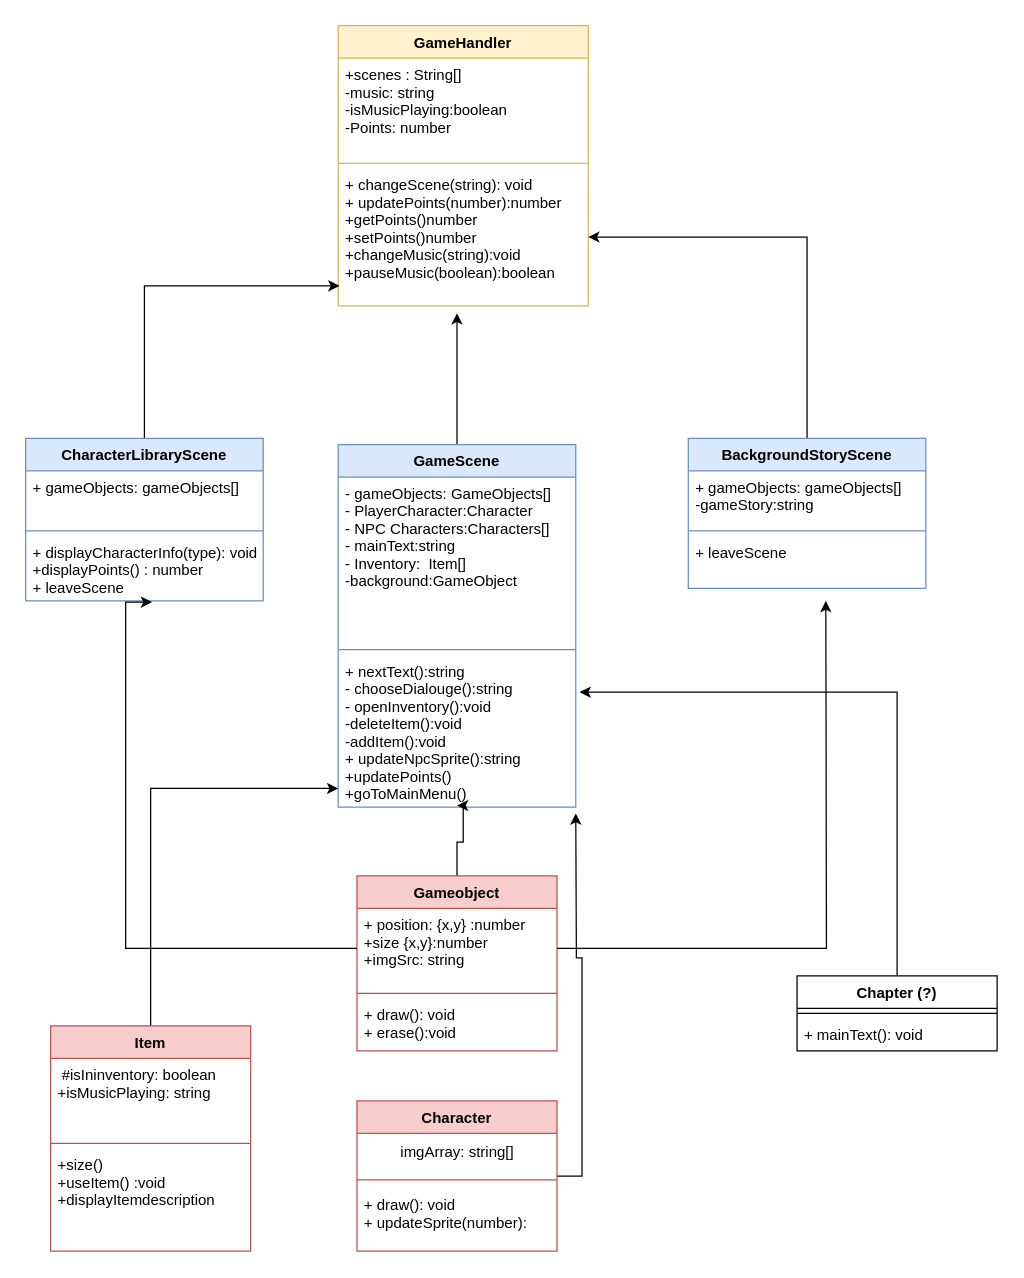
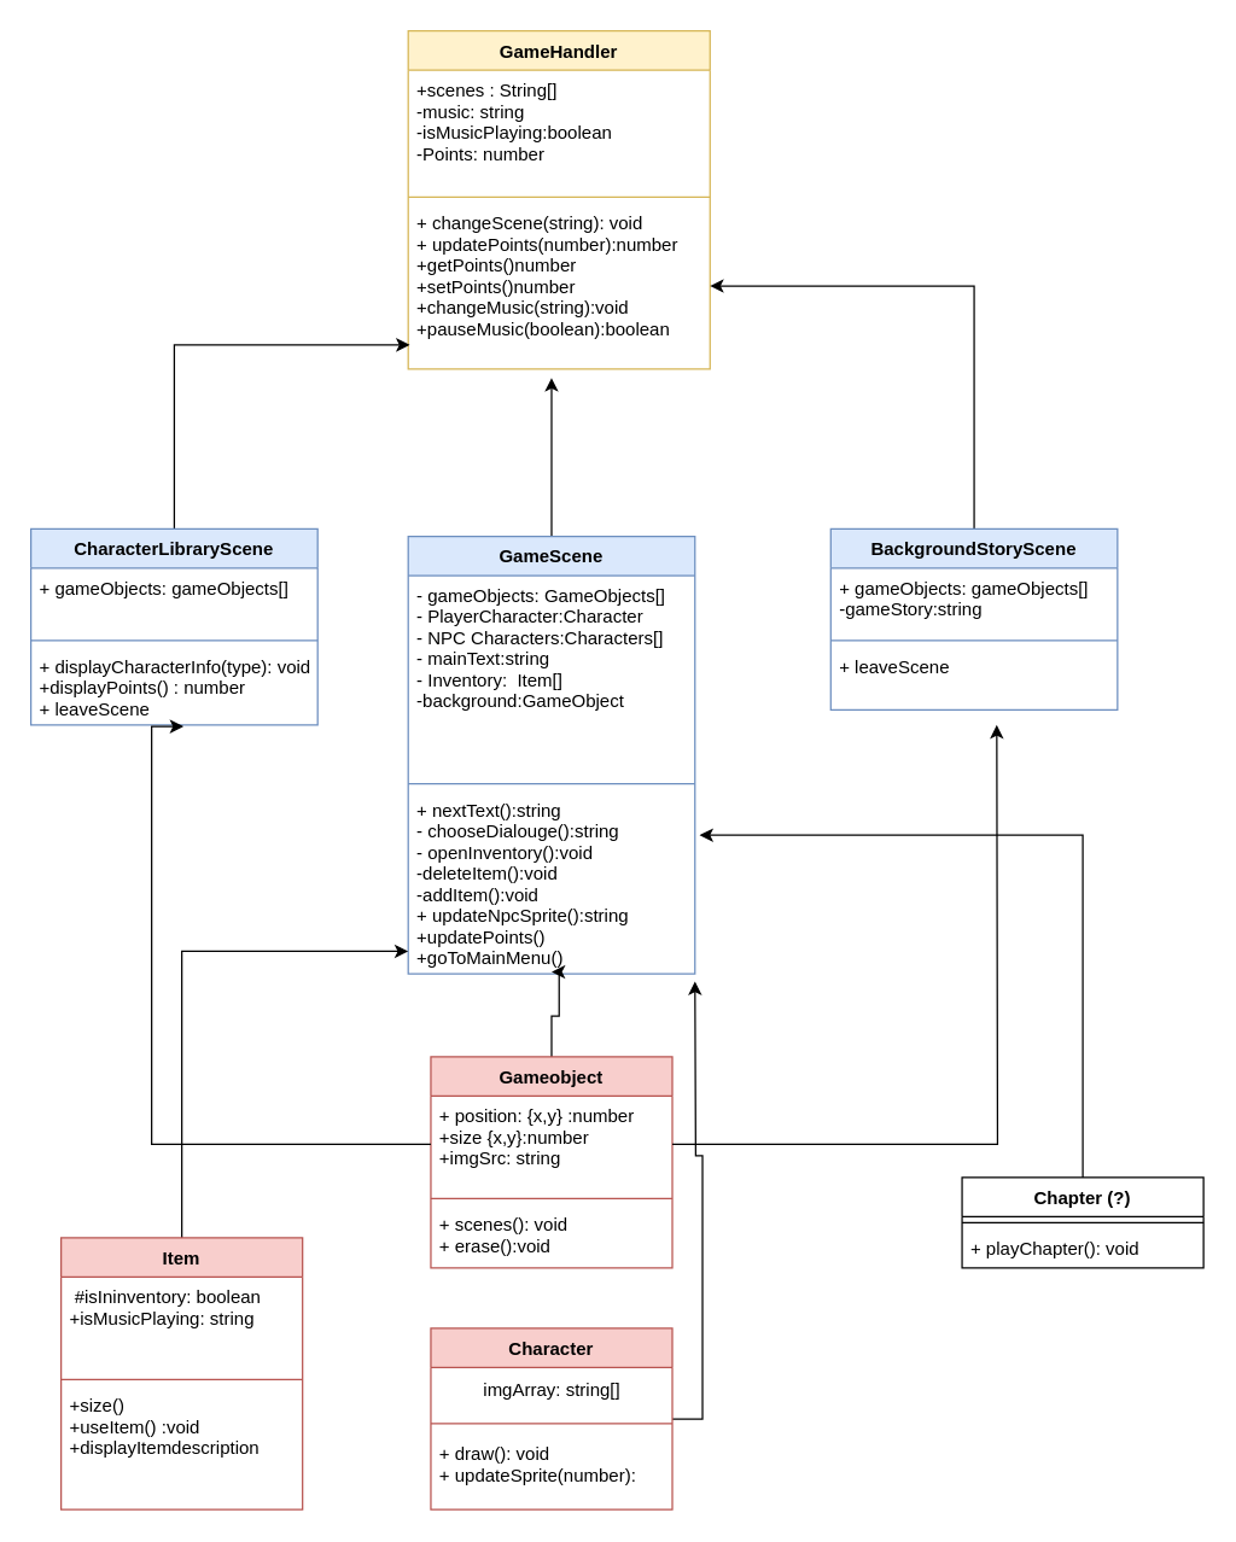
  <mxCell id="0" />
  <mxCell id="1" parent="0" />
  <mxCell id="2" value="GameHandler" style="swimlane;fontStyle=1;align=center;verticalAlign=top;childLayout=stackLayout;horizontal=1;startSize=26;horizontalStack=0;resizeParent=1;resizeParentMax=0;resizeLast=0;collapsible=1;marginBottom=0;fillColor=#fff2cc;strokeColor=#d6b656;" parent="1" vertex="1"><mxGeometry x="270" y="20" width="200" height="224" as="geometry" /></mxCell>
  <mxCell id="3" value="+scenes : String[]&#10;-music: string&#10;-isMusicPlaying:boolean&#10;-Points: number&#10;&#10;&#10;" style="text;strokeColor=none;fillColor=none;align=left;verticalAlign=top;spacingLeft=4;spacingRight=4;overflow=hidden;rotatable=0;points=[[0,0.5],[1,0.5]];portConstraint=eastwest;" parent="2" vertex="1"><mxGeometry y="26" width="200" height="80" as="geometry" /></mxCell>
  <mxCell id="4" value="" style="line;strokeWidth=1;fillColor=none;align=left;verticalAlign=middle;spacingTop=-1;spacingLeft=3;spacingRight=3;rotatable=0;labelPosition=right;points=[];portConstraint=eastwest;strokeColor=inherit;" parent="2" vertex="1"><mxGeometry y="106" width="200" height="8" as="geometry" /></mxCell>
  <mxCell id="5" value="+ changeScene(string): void&#10;+ updatePoints(number):number&#10;+getPoints()number&#10;+setPoints()number&#10;+changeMusic(string):void&#10;+pauseMusic(boolean):boolean&#10;&#10;&#10;&#10;" style="text;strokeColor=none;fillColor=none;align=left;verticalAlign=top;spacingLeft=4;spacingRight=4;overflow=hidden;rotatable=0;points=[[0,0.5],[1,0.5]];portConstraint=eastwest;" parent="2" vertex="1"><mxGeometry y="114" width="200" height="110" as="geometry" /></mxCell>
  <mxCell id="6" style="edgeStyle=orthogonalEdgeStyle;rounded=0;orthogonalLoop=1;jettySize=auto;html=1;entryX=0.005;entryY=0.855;entryDx=0;entryDy=0;entryPerimeter=0;" edge="1" parent="1" source="7" target="5"><mxGeometry relative="1" as="geometry" /></mxCell>
  <mxCell id="7" value="CharacterLibraryScene" style="swimlane;fontStyle=1;align=center;verticalAlign=top;childLayout=stackLayout;horizontal=1;startSize=26;horizontalStack=0;resizeParent=1;resizeParentMax=0;resizeLast=0;collapsible=1;marginBottom=0;fillColor=#dae8fc;strokeColor=#6c8ebf;" vertex="1" parent="1"><mxGeometry x="20" y="350" width="190" height="130" as="geometry"><mxRectangle x="50" y="400" width="140" height="30" as="alternateBounds" /></mxGeometry></mxCell>
  <mxCell id="8" value="+ gameObjects: gameObjects[]&#10;" style="text;strokeColor=none;fillColor=none;align=left;verticalAlign=top;spacingLeft=4;spacingRight=4;overflow=hidden;rotatable=0;points=[[0,0.5],[1,0.5]];portConstraint=eastwest;" vertex="1" parent="7"><mxGeometry y="26" width="190" height="44" as="geometry" /></mxCell>
  <mxCell id="9" value="" style="line;strokeWidth=1;fillColor=none;align=left;verticalAlign=middle;spacingTop=-1;spacingLeft=3;spacingRight=3;rotatable=0;labelPosition=right;points=[];portConstraint=eastwest;strokeColor=inherit;" vertex="1" parent="7"><mxGeometry y="70" width="190" height="8" as="geometry" /></mxCell>
  <mxCell id="10" value="+ displayCharacterInfo(type): void&#10;+displayPoints() : number&#10;+ leaveScene&#10;&#10;" style="text;strokeColor=none;fillColor=none;align=left;verticalAlign=top;spacingLeft=4;spacingRight=4;overflow=hidden;rotatable=0;points=[[0,0.5],[1,0.5]];portConstraint=eastwest;" vertex="1" parent="7"><mxGeometry y="78" width="190" height="52" as="geometry" /></mxCell>
  <mxCell id="11" style="edgeStyle=orthogonalEdgeStyle;rounded=0;orthogonalLoop=1;jettySize=auto;html=1;" edge="1" parent="1" source="12" target="5"><mxGeometry relative="1" as="geometry"><mxPoint x="355" y="260" as="targetPoint" /><Array as="points"><mxPoint x="645" y="189" /></Array></mxGeometry></mxCell>
  <mxCell id="12" value="BackgroundStoryScene" style="swimlane;fontStyle=1;align=center;verticalAlign=top;childLayout=stackLayout;horizontal=1;startSize=26;horizontalStack=0;resizeParent=1;resizeParentMax=0;resizeLast=0;collapsible=1;marginBottom=0;fillColor=#dae8fc;strokeColor=#6c8ebf;" vertex="1" parent="1"><mxGeometry x="550" y="350" width="190" height="120" as="geometry"><mxRectangle x="50" y="400" width="140" height="30" as="alternateBounds" /></mxGeometry></mxCell>
  <mxCell id="13" value="+ gameObjects: gameObjects[]&#10;-gameStory:string&#10;&#10;" style="text;strokeColor=none;fillColor=none;align=left;verticalAlign=top;spacingLeft=4;spacingRight=4;overflow=hidden;rotatable=0;points=[[0,0.5],[1,0.5]];portConstraint=eastwest;" vertex="1" parent="12"><mxGeometry y="26" width="190" height="44" as="geometry" /></mxCell>
  <mxCell id="14" value="" style="line;strokeWidth=1;fillColor=none;align=left;verticalAlign=middle;spacingTop=-1;spacingLeft=3;spacingRight=3;rotatable=0;labelPosition=right;points=[];portConstraint=eastwest;strokeColor=inherit;" vertex="1" parent="12"><mxGeometry y="70" width="190" height="8" as="geometry" /></mxCell>
  <mxCell id="15" value="+ leaveScene&#10;" style="text;strokeColor=none;fillColor=none;align=left;verticalAlign=top;spacingLeft=4;spacingRight=4;overflow=hidden;rotatable=0;points=[[0,0.5],[1,0.5]];portConstraint=eastwest;" vertex="1" parent="12"><mxGeometry y="78" width="190" height="42" as="geometry" /></mxCell>
  <mxCell id="16" style="edgeStyle=orthogonalEdgeStyle;rounded=0;orthogonalLoop=1;jettySize=auto;html=1;" edge="1" parent="1" source="17"><mxGeometry relative="1" as="geometry"><mxPoint x="365" y="250" as="targetPoint" /></mxGeometry></mxCell>
  <mxCell id="17" value="GameScene" style="swimlane;fontStyle=1;align=center;verticalAlign=top;childLayout=stackLayout;horizontal=1;startSize=26;horizontalStack=0;resizeParent=1;resizeParentMax=0;resizeLast=0;collapsible=1;marginBottom=0;fillColor=#dae8fc;strokeColor=#6c8ebf;" vertex="1" parent="1"><mxGeometry x="270" y="355" width="190" height="290" as="geometry"><mxRectangle x="50" y="400" width="140" height="30" as="alternateBounds" /></mxGeometry></mxCell>
  <mxCell id="18" value="- gameObjects: GameObjects[]&#10;- PlayerCharacter:Character&#10;- NPC Characters:Characters[]&#10;- mainText:string&#10;- Inventory:  Item[]&#10;-background:GameObject&#10;&#10;&#10;&#10;" style="text;strokeColor=none;fillColor=none;align=left;verticalAlign=top;spacingLeft=4;spacingRight=4;overflow=hidden;rotatable=0;points=[[0,0.5],[1,0.5]];portConstraint=eastwest;" vertex="1" parent="17"><mxGeometry y="26" width="190" height="134" as="geometry" /></mxCell>
  <mxCell id="19" value="" style="line;strokeWidth=1;fillColor=none;align=left;verticalAlign=middle;spacingTop=-1;spacingLeft=3;spacingRight=3;rotatable=0;labelPosition=right;points=[];portConstraint=eastwest;strokeColor=inherit;" vertex="1" parent="17"><mxGeometry y="160" width="190" height="8" as="geometry" /></mxCell>
  <mxCell id="20" value="+ nextText():string&#10;- chooseDialouge():string&#10;- openInventory():void&#10;-deleteItem():void&#10;-addItem():void&#10;+ updateNpcSprite():string&#10;+updatePoints()&#10;+goToMainMenu()&#10;&#10;" style="text;strokeColor=none;fillColor=none;align=left;verticalAlign=top;spacingLeft=4;spacingRight=4;overflow=hidden;rotatable=0;points=[[0,0.5],[1,0.5]];portConstraint=eastwest;" vertex="1" parent="17"><mxGeometry y="168" width="190" height="122" as="geometry" /></mxCell>
  <mxCell id="21" style="edgeStyle=orthogonalEdgeStyle;rounded=0;orthogonalLoop=1;jettySize=auto;html=1;entryX=0.5;entryY=0.989;entryDx=0;entryDy=0;entryPerimeter=0;" edge="1" parent="1" source="22" target="20"><mxGeometry relative="1" as="geometry"><Array as="points"><mxPoint x="365" y="673" /><mxPoint x="370" y="673" /><mxPoint x="370" y="644" /></Array></mxGeometry></mxCell>
  <mxCell id="22" value="Gameobject" style="swimlane;fontStyle=1;align=center;verticalAlign=top;childLayout=stackLayout;horizontal=1;startSize=26;horizontalStack=0;resizeParent=1;resizeParentMax=0;resizeLast=0;collapsible=1;marginBottom=0;fillColor=#f8cecc;strokeColor=#b85450;" vertex="1" parent="1"><mxGeometry x="285" y="700" width="160" height="140" as="geometry" /></mxCell>
  <mxCell id="23" style="edgeStyle=orthogonalEdgeStyle;rounded=0;orthogonalLoop=1;jettySize=auto;html=1;" edge="1" parent="22" source="24"><mxGeometry relative="1" as="geometry"><mxPoint x="375" y="-220" as="targetPoint" /></mxGeometry></mxCell>
  <mxCell id="24" value="+ position: {x,y} :number&#10;+size {x,y}:number&#10;+imgSrc: string&#10;" style="text;strokeColor=none;fillColor=none;align=left;verticalAlign=top;spacingLeft=4;spacingRight=4;overflow=hidden;rotatable=0;points=[[0,0.5],[1,0.5]];portConstraint=eastwest;" vertex="1" parent="22"><mxGeometry y="26" width="160" height="64" as="geometry" /></mxCell>
  <mxCell id="25" value="" style="line;strokeWidth=1;fillColor=none;align=left;verticalAlign=middle;spacingTop=-1;spacingLeft=3;spacingRight=3;rotatable=0;labelPosition=right;points=[];portConstraint=eastwest;strokeColor=inherit;" vertex="1" parent="22"><mxGeometry y="90" width="160" height="8" as="geometry" /></mxCell>
- <mxCell id="26" value="+ draw(): void&#10;+ erase():void&#10;&#10;" style="text;strokeColor=none;fillColor=none;align=left;verticalAlign=top;spacingLeft=4;spacingRight=4;overflow=hidden;rotatable=0;points=[[0,0.5],[1,0.5]];portConstraint=eastwest;" vertex="1" parent="22"><mxGeometry y="98" width="160" height="42" as="geometry" /></mxCell>
+ <mxCell id="26" value="+ scenes(): void&#10;+ erase():void&#10;&#10;" style="text;strokeColor=none;fillColor=none;align=left;verticalAlign=top;spacingLeft=4;spacingRight=4;overflow=hidden;rotatable=0;points=[[0,0.5],[1,0.5]];portConstraint=eastwest;" vertex="1" parent="22"><mxGeometry y="98" width="160" height="42" as="geometry" /></mxCell>
  <mxCell id="27" style="edgeStyle=orthogonalEdgeStyle;rounded=0;orthogonalLoop=1;jettySize=auto;html=1;" edge="1" parent="1" source="28"><mxGeometry relative="1" as="geometry"><mxPoint x="460" y="650" as="targetPoint" /></mxGeometry></mxCell>
  <mxCell id="28" value="Character" style="swimlane;fontStyle=1;align=center;verticalAlign=top;childLayout=stackLayout;horizontal=1;startSize=26;horizontalStack=0;resizeParent=1;resizeParentMax=0;resizeLast=0;collapsible=1;marginBottom=0;fillColor=#f8cecc;strokeColor=#b85450;" vertex="1" parent="1"><mxGeometry x="285" y="880" width="160" height="120" as="geometry"><mxRectangle x="320" y="950" width="100" height="30" as="alternateBounds" /></mxGeometry></mxCell>
  <mxCell id="29" value="imgArray: string[]" style="text;html=1;align=center;verticalAlign=middle;resizable=0;points=[];autosize=1;strokeColor=none;fillColor=none;" vertex="1" parent="28"><mxGeometry y="26" width="160" height="30" as="geometry" /></mxCell>
  <mxCell id="30" value="" style="line;strokeWidth=1;fillColor=none;align=left;verticalAlign=middle;spacingTop=-1;spacingLeft=3;spacingRight=3;rotatable=0;labelPosition=right;points=[];portConstraint=eastwest;strokeColor=inherit;" vertex="1" parent="28"><mxGeometry y="56" width="160" height="14" as="geometry" /></mxCell>
  <mxCell id="31" value="+ draw(): void&#10;+ updateSprite(number):&#10;" style="text;strokeColor=none;fillColor=none;align=left;verticalAlign=top;spacingLeft=4;spacingRight=4;overflow=hidden;rotatable=0;points=[[0,0.5],[1,0.5]];portConstraint=eastwest;" vertex="1" parent="28"><mxGeometry y="70" width="160" height="50" as="geometry" /></mxCell>
  <mxCell id="32" style="edgeStyle=orthogonalEdgeStyle;rounded=0;orthogonalLoop=1;jettySize=auto;html=1;" edge="1" parent="1" source="33"><mxGeometry relative="1" as="geometry"><mxPoint x="270" y="630" as="targetPoint" /><Array as="points"><mxPoint x="120" y="630" /><mxPoint x="270" y="630" /></Array></mxGeometry></mxCell>
  <mxCell id="33" value="Item" style="swimlane;fontStyle=1;align=center;verticalAlign=top;childLayout=stackLayout;horizontal=1;startSize=26;horizontalStack=0;resizeParent=1;resizeParentMax=0;resizeLast=0;collapsible=1;marginBottom=0;fillColor=#f8cecc;strokeColor=#b85450;" vertex="1" parent="1"><mxGeometry x="40" y="820" width="160" height="180" as="geometry" /></mxCell>
  <mxCell id="34" value=" #isIninventory: boolean&#10;+isMusicPlaying: string&#10;" style="text;strokeColor=none;fillColor=none;align=left;verticalAlign=top;spacingLeft=4;spacingRight=4;overflow=hidden;rotatable=0;points=[[0,0.5],[1,0.5]];portConstraint=eastwest;" vertex="1" parent="33"><mxGeometry y="26" width="160" height="64" as="geometry" /></mxCell>
  <mxCell id="35" value="" style="line;strokeWidth=1;fillColor=none;align=left;verticalAlign=middle;spacingTop=-1;spacingLeft=3;spacingRight=3;rotatable=0;labelPosition=right;points=[];portConstraint=eastwest;strokeColor=inherit;" vertex="1" parent="33"><mxGeometry y="90" width="160" height="8" as="geometry" /></mxCell>
  <mxCell id="36" value="+size()&#10;+useItem() :void&#10;+displayItemdescription&#10;" style="text;strokeColor=none;fillColor=none;align=left;verticalAlign=top;spacingLeft=4;spacingRight=4;overflow=hidden;rotatable=0;points=[[0,0.5],[1,0.5]];portConstraint=eastwest;" vertex="1" parent="33"><mxGeometry y="98" width="160" height="82" as="geometry" /></mxCell>
  <mxCell id="37" style="edgeStyle=orthogonalEdgeStyle;rounded=0;orthogonalLoop=1;jettySize=auto;html=1;entryX=0.532;entryY=1.019;entryDx=0;entryDy=0;entryPerimeter=0;" edge="1" parent="1" source="24" target="10"><mxGeometry relative="1" as="geometry"><mxPoint x="120" y="550" as="targetPoint" /><Array as="points"><mxPoint x="100" y="758" /><mxPoint x="100" y="481" /></Array></mxGeometry></mxCell>
  <mxCell id="38" style="edgeStyle=orthogonalEdgeStyle;rounded=0;orthogonalLoop=1;jettySize=auto;html=1;entryX=1.016;entryY=0.246;entryDx=0;entryDy=0;entryPerimeter=0;" edge="1" parent="1" source="39" target="20"><mxGeometry relative="1" as="geometry" /></mxCell>
  <mxCell id="39" value="Chapter (?)" style="swimlane;fontStyle=1;align=center;verticalAlign=top;childLayout=stackLayout;horizontal=1;startSize=26;horizontalStack=0;resizeParent=1;resizeParentMax=0;resizeLast=0;collapsible=1;marginBottom=0;" vertex="1" parent="1"><mxGeometry x="637" y="780" width="160" height="60" as="geometry" /></mxCell>
  <mxCell id="40" value="" style="line;strokeWidth=1;fillColor=none;align=left;verticalAlign=middle;spacingTop=-1;spacingLeft=3;spacingRight=3;rotatable=0;labelPosition=right;points=[];portConstraint=eastwest;strokeColor=inherit;" vertex="1" parent="39"><mxGeometry y="26" width="160" height="8" as="geometry" /></mxCell>
- <mxCell id="41" value="+ mainText(): void" style="text;strokeColor=none;fillColor=none;align=left;verticalAlign=top;spacingLeft=4;spacingRight=4;overflow=hidden;rotatable=0;points=[[0,0.5],[1,0.5]];portConstraint=eastwest;" vertex="1" parent="39"><mxGeometry y="34" width="160" height="26" as="geometry" /></mxCell>
+ <mxCell id="41" value="+ playChapter(): void" style="text;strokeColor=none;fillColor=none;align=left;verticalAlign=top;spacingLeft=4;spacingRight=4;overflow=hidden;rotatable=0;points=[[0,0.5],[1,0.5]];portConstraint=eastwest;" vertex="1" parent="39"><mxGeometry y="34" width="160" height="26" as="geometry" /></mxCell>
